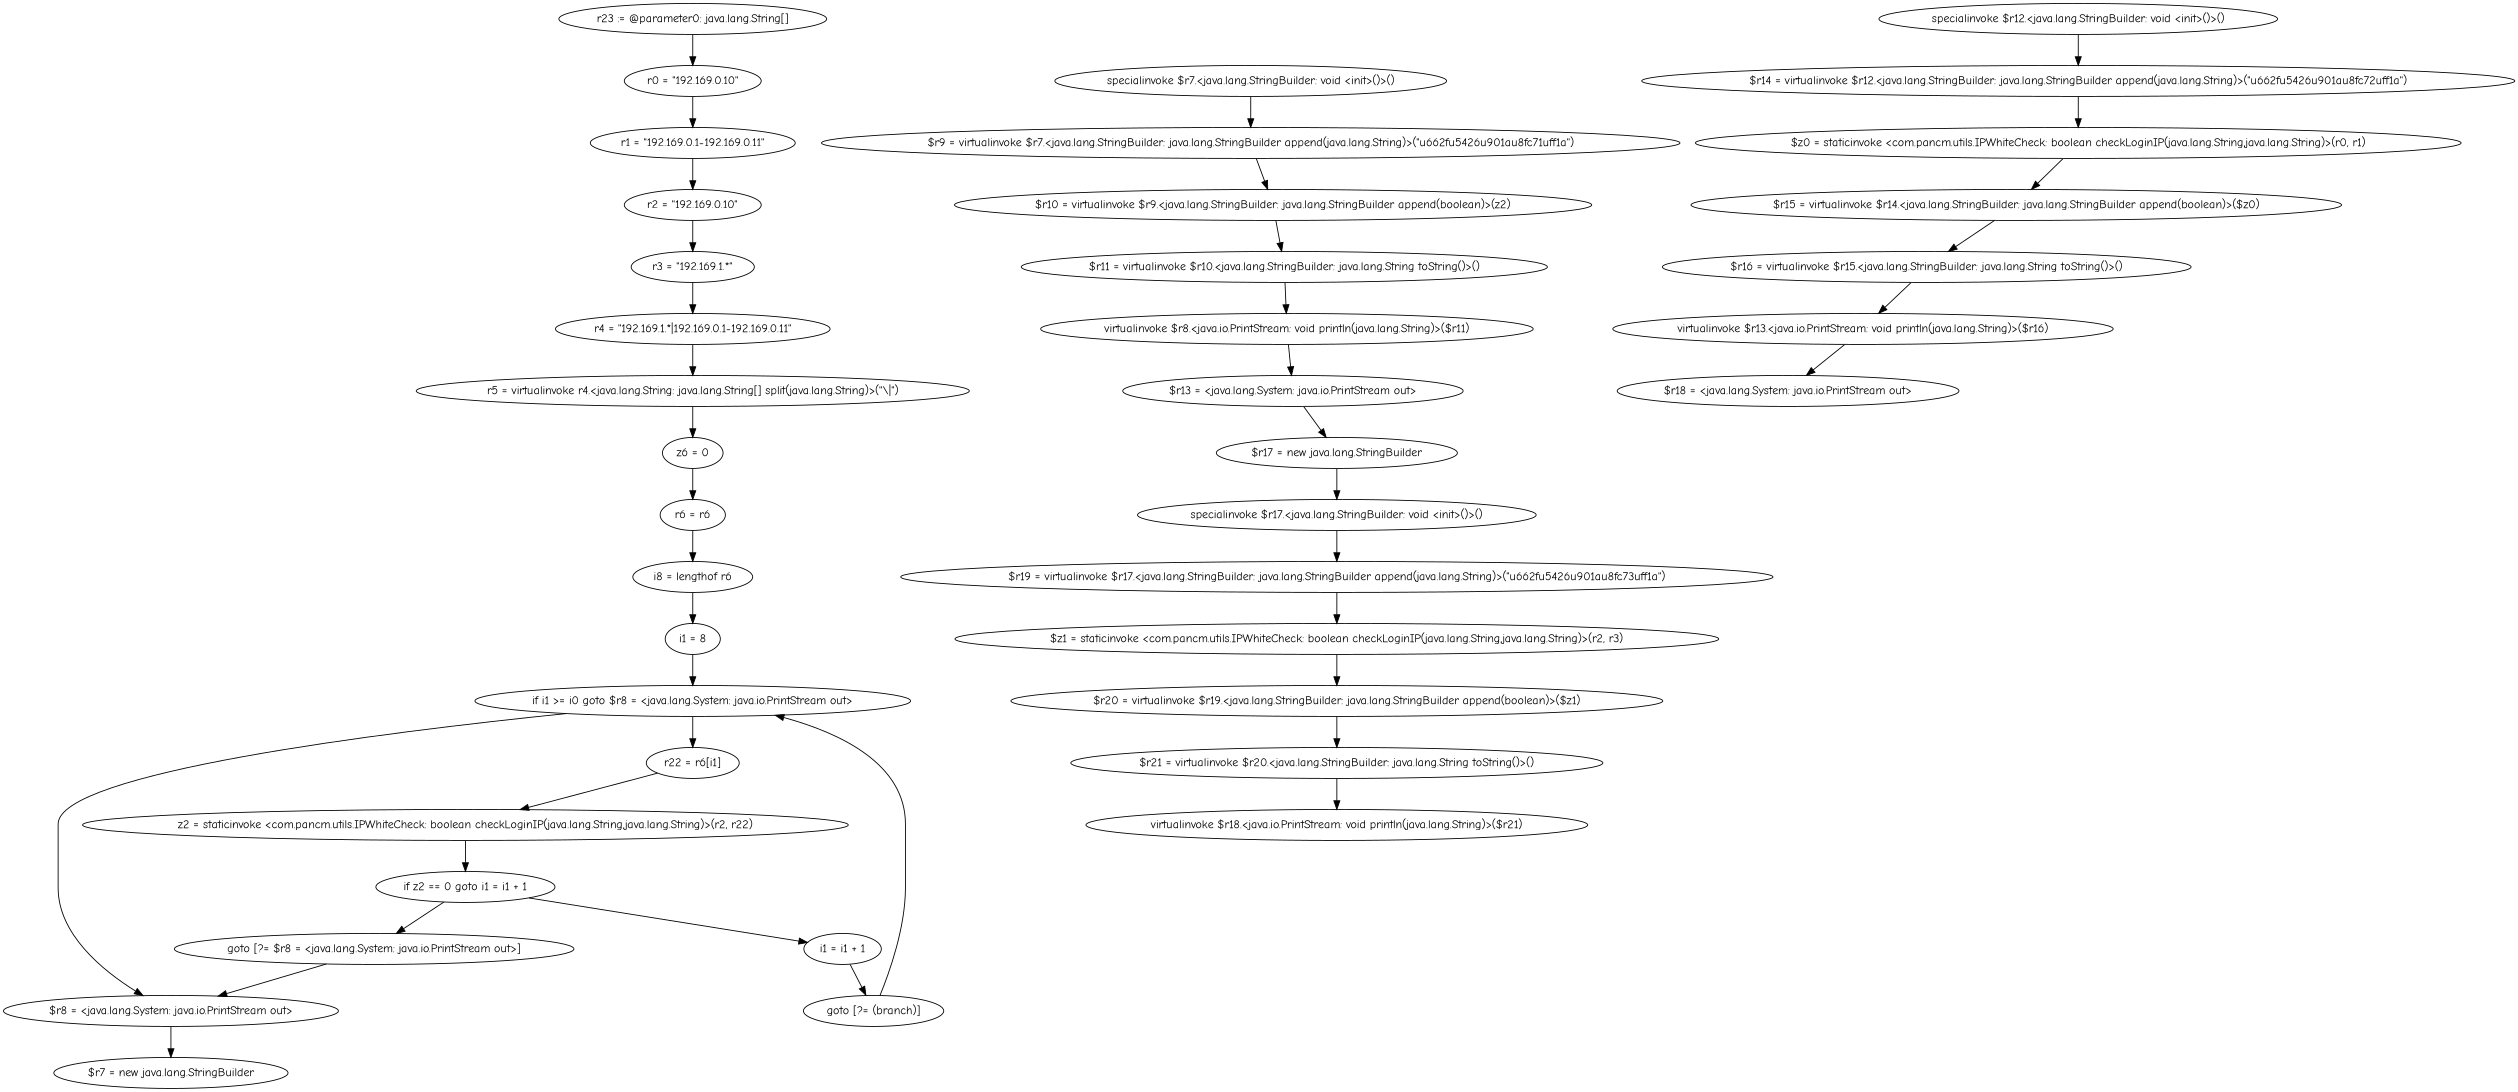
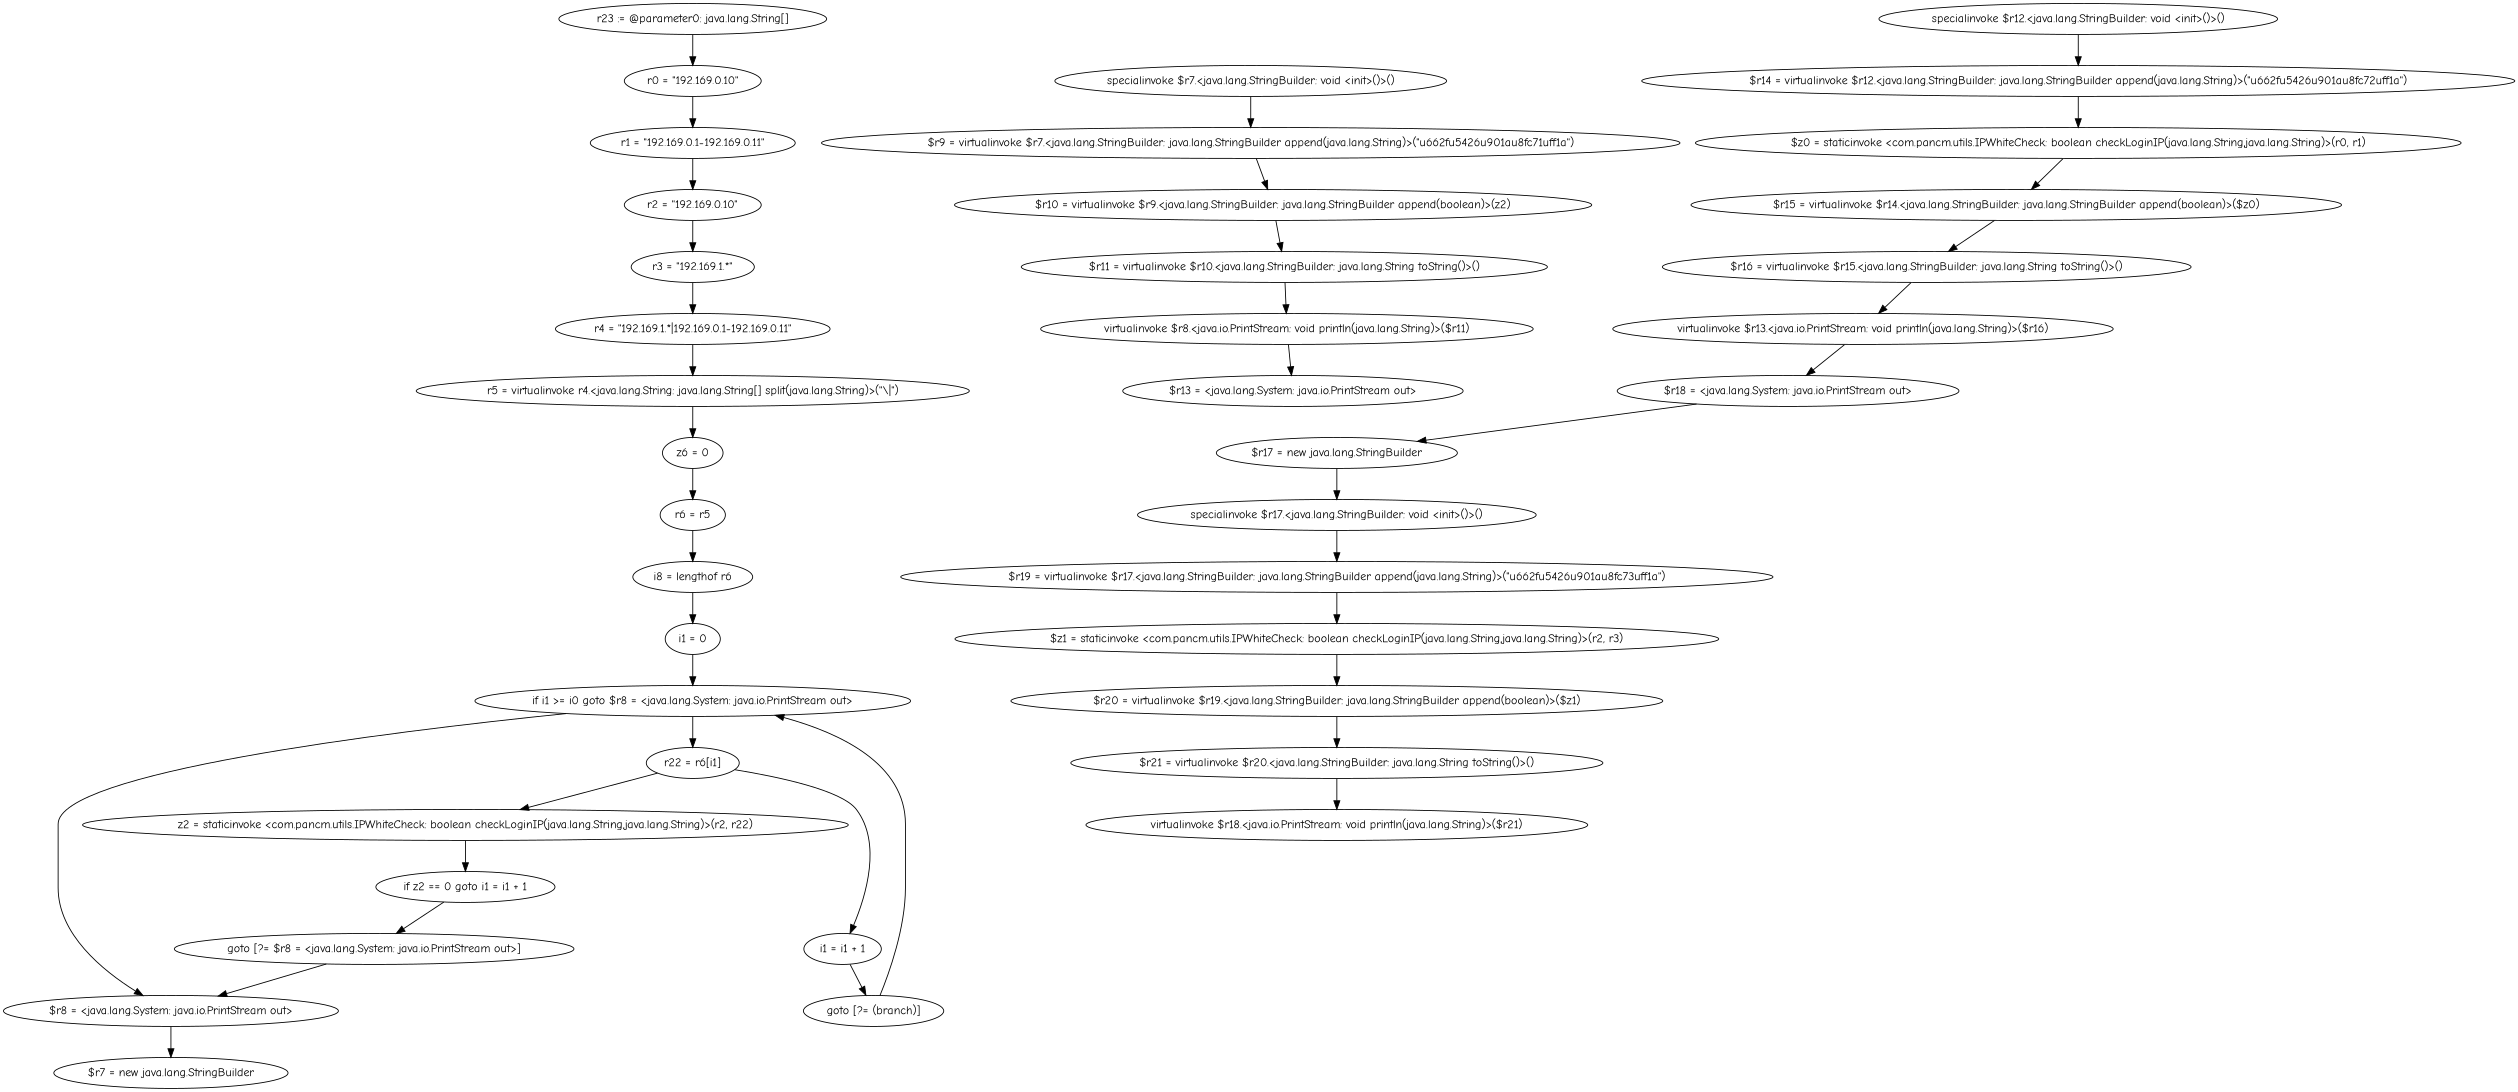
  digraph {
    fontname="Comic Neue"
    node [fontname="Comic Neue"]
    edge [fontname="Comic Neue"]
    "r23 := @parameter0: java.lang.String[]"
    "r0 = \"192.169.0.10\""
    "r1 = \"192.169.0.1-192.169.0.11\""
    "r2 = \"192.169.0.10\""
    "r3 = \"192.169.1.*\""
    "r4 = \"192.169.1.*|192.169.0.1-192.169.0.11\""
    "r5 = virtualinvoke r4.<java.lang.String: java.lang.String[] split(java.lang.String)>(\"\\|\")"
    n8 [label="z6 = 0"]
-   "r6 = r5" [label="r6 = r6"]
+   "r6 = r5"
    n10 [label="i8 = lengthof r6"]
-   "i1 = 0" [label="i1 = 8"]
+   "i1 = 0"
    "if i1 >= i0 goto $r8 = <java.lang.System: java.io.PrintStream out>"
    "r22 = r6[i1]"
    "$r8 = <java.lang.System: java.io.PrintStream out>"
    "z2 = staticinvoke <com.pancm.utils.IPWhiteCheck: boolean checkLoginIP(java.lang.String,java.lang.String)>(r2, r22)"
    "$r7 = new java.lang.StringBuilder"
    "if z2 == 0 goto i1 = i1 + 1"
    "goto [?= $r8 = <java.lang.System: java.io.PrintStream out>]"
    "i1 = i1 + 1"
    "goto [?= (branch)]"
    "specialinvoke $r7.<java.lang.StringBuilder: void <init>()>()"
    "$r9 = virtualinvoke $r7.<java.lang.StringBuilder: java.lang.StringBuilder append(java.lang.String)>(\"\u662f\u5426\u901a\u8fc71\uff1a\")"
    "$r10 = virtualinvoke $r9.<java.lang.StringBuilder: java.lang.StringBuilder append(boolean)>(z2)"
    "$r11 = virtualinvoke $r10.<java.lang.StringBuilder: java.lang.String toString()>()"
    "virtualinvoke $r8.<java.io.PrintStream: void println(java.lang.String)>($r11)"
    "$r13 = <java.lang.System: java.io.PrintStream out>"
    "specialinvoke $r12.<java.lang.StringBuilder: void <init>()>()"
    "$r14 = virtualinvoke $r12.<java.lang.StringBuilder: java.lang.StringBuilder append(java.lang.String)>(\"\u662f\u5426\u901a\u8fc72\uff1a\")"
    "$z0 = staticinvoke <com.pancm.utils.IPWhiteCheck: boolean checkLoginIP(java.lang.String,java.lang.String)>(r0, r1)"
    "$r15 = virtualinvoke $r14.<java.lang.StringBuilder: java.lang.StringBuilder append(boolean)>($z0)"
    "$r16 = virtualinvoke $r15.<java.lang.StringBuilder: java.lang.String toString()>()"
    "virtualinvoke $r13.<java.io.PrintStream: void println(java.lang.String)>($r16)"
    "$r18 = <java.lang.System: java.io.PrintStream out>"
    "$r17 = new java.lang.StringBuilder"
    "specialinvoke $r17.<java.lang.StringBuilder: void <init>()>()"
    "$r19 = virtualinvoke $r17.<java.lang.StringBuilder: java.lang.StringBuilder append(java.lang.String)>(\"\u662f\u5426\u901a\u8fc73\uff1a\")"
    "$z1 = staticinvoke <com.pancm.utils.IPWhiteCheck: boolean checkLoginIP(java.lang.String,java.lang.String)>(r2, r3)"
    "$r20 = virtualinvoke $r19.<java.lang.StringBuilder: java.lang.StringBuilder append(boolean)>($z1)"
    "$r21 = virtualinvoke $r20.<java.lang.StringBuilder: java.lang.String toString()>()"
    "virtualinvoke $r18.<java.io.PrintStream: void println(java.lang.String)>($r21)"
    "r23 := @parameter0: java.lang.String[]" -> "r0 = \"192.169.0.10\""
    "r0 = \"192.169.0.10\"" -> "r1 = \"192.169.0.1-192.169.0.11\""
    "r1 = \"192.169.0.1-192.169.0.11\"" -> "r2 = \"192.169.0.10\""
    "r2 = \"192.169.0.10\"" -> "r3 = \"192.169.1.*\""
    "r3 = \"192.169.1.*\"" -> "r4 = \"192.169.1.*|192.169.0.1-192.169.0.11\""
    "r4 = \"192.169.1.*|192.169.0.1-192.169.0.11\"" -> "r5 = virtualinvoke r4.<java.lang.String: java.lang.String[] split(java.lang.String)>(\"\\|\")"
    "r5 = virtualinvoke r4.<java.lang.String: java.lang.String[] split(java.lang.String)>(\"\\|\")" -> n8
    n8 -> "r6 = r5"
    "r6 = r5" -> n10
    n10 -> "i1 = 0"
    "i1 = 0" -> "if i1 >= i0 goto $r8 = <java.lang.System: java.io.PrintStream out>"
    "if i1 >= i0 goto $r8 = <java.lang.System: java.io.PrintStream out>" -> "r22 = r6[i1]"
    "if i1 >= i0 goto $r8 = <java.lang.System: java.io.PrintStream out>" -> "$r8 = <java.lang.System: java.io.PrintStream out>"
    "r22 = r6[i1]" -> "z2 = staticinvoke <com.pancm.utils.IPWhiteCheck: boolean checkLoginIP(java.lang.String,java.lang.String)>(r2, r22)"
    "$r8 = <java.lang.System: java.io.PrintStream out>" -> "$r7 = new java.lang.StringBuilder"
    "z2 = staticinvoke <com.pancm.utils.IPWhiteCheck: boolean checkLoginIP(java.lang.String,java.lang.String)>(r2, r22)" -> "if z2 == 0 goto i1 = i1 + 1"
    "if z2 == 0 goto i1 = i1 + 1" -> "goto [?= $r8 = <java.lang.System: java.io.PrintStream out>]"
-   "if z2 == 0 goto i1 = i1 + 1" -> "i1 = i1 + 1"
+   "r22 = r6[i1]" -> "i1 = i1 + 1"
    "goto [?= $r8 = <java.lang.System: java.io.PrintStream out>]" -> "$r8 = <java.lang.System: java.io.PrintStream out>"
    "i1 = i1 + 1" -> "goto [?= (branch)]"
    "goto [?= (branch)]" -> "if i1 >= i0 goto $r8 = <java.lang.System: java.io.PrintStream out>"
    "specialinvoke $r7.<java.lang.StringBuilder: void <init>()>()" -> "$r9 = virtualinvoke $r7.<java.lang.StringBuilder: java.lang.StringBuilder append(java.lang.String)>(\"\u662f\u5426\u901a\u8fc71\uff1a\")"
    "$r9 = virtualinvoke $r7.<java.lang.StringBuilder: java.lang.StringBuilder append(java.lang.String)>(\"\u662f\u5426\u901a\u8fc71\uff1a\")" -> "$r10 = virtualinvoke $r9.<java.lang.StringBuilder: java.lang.StringBuilder append(boolean)>(z2)"
    "$r10 = virtualinvoke $r9.<java.lang.StringBuilder: java.lang.StringBuilder append(boolean)>(z2)" -> "$r11 = virtualinvoke $r10.<java.lang.StringBuilder: java.lang.String toString()>()"
    "$r11 = virtualinvoke $r10.<java.lang.StringBuilder: java.lang.String toString()>()" -> "virtualinvoke $r8.<java.io.PrintStream: void println(java.lang.String)>($r11)"
    "virtualinvoke $r8.<java.io.PrintStream: void println(java.lang.String)>($r11)" -> "$r13 = <java.lang.System: java.io.PrintStream out>"
    "specialinvoke $r12.<java.lang.StringBuilder: void <init>()>()" -> "$r14 = virtualinvoke $r12.<java.lang.StringBuilder: java.lang.StringBuilder append(java.lang.String)>(\"\u662f\u5426\u901a\u8fc72\uff1a\")"
    "$r14 = virtualinvoke $r12.<java.lang.StringBuilder: java.lang.StringBuilder append(java.lang.String)>(\"\u662f\u5426\u901a\u8fc72\uff1a\")" -> "$z0 = staticinvoke <com.pancm.utils.IPWhiteCheck: boolean checkLoginIP(java.lang.String,java.lang.String)>(r0, r1)"
    "$z0 = staticinvoke <com.pancm.utils.IPWhiteCheck: boolean checkLoginIP(java.lang.String,java.lang.String)>(r0, r1)" -> "$r15 = virtualinvoke $r14.<java.lang.StringBuilder: java.lang.StringBuilder append(boolean)>($z0)"
    "$r15 = virtualinvoke $r14.<java.lang.StringBuilder: java.lang.StringBuilder append(boolean)>($z0)" -> "$r16 = virtualinvoke $r15.<java.lang.StringBuilder: java.lang.String toString()>()"
    "$r16 = virtualinvoke $r15.<java.lang.StringBuilder: java.lang.String toString()>()" -> "virtualinvoke $r13.<java.io.PrintStream: void println(java.lang.String)>($r16)"
    "virtualinvoke $r13.<java.io.PrintStream: void println(java.lang.String)>($r16)" -> "$r18 = <java.lang.System: java.io.PrintStream out>"
-   "$r13 = <java.lang.System: java.io.PrintStream out>" -> "$r17 = new java.lang.StringBuilder"
+   "$r18 = <java.lang.System: java.io.PrintStream out>" -> "$r17 = new java.lang.StringBuilder"
    "$r17 = new java.lang.StringBuilder" -> "specialinvoke $r17.<java.lang.StringBuilder: void <init>()>()"
    "specialinvoke $r17.<java.lang.StringBuilder: void <init>()>()" -> "$r19 = virtualinvoke $r17.<java.lang.StringBuilder: java.lang.StringBuilder append(java.lang.String)>(\"\u662f\u5426\u901a\u8fc73\uff1a\")"
    "$r19 = virtualinvoke $r17.<java.lang.StringBuilder: java.lang.StringBuilder append(java.lang.String)>(\"\u662f\u5426\u901a\u8fc73\uff1a\")" -> "$z1 = staticinvoke <com.pancm.utils.IPWhiteCheck: boolean checkLoginIP(java.lang.String,java.lang.String)>(r2, r3)"
    "$z1 = staticinvoke <com.pancm.utils.IPWhiteCheck: boolean checkLoginIP(java.lang.String,java.lang.String)>(r2, r3)" -> "$r20 = virtualinvoke $r19.<java.lang.StringBuilder: java.lang.StringBuilder append(boolean)>($z1)"
    "$r20 = virtualinvoke $r19.<java.lang.StringBuilder: java.lang.StringBuilder append(boolean)>($z1)" -> "$r21 = virtualinvoke $r20.<java.lang.StringBuilder: java.lang.String toString()>()"
    "$r21 = virtualinvoke $r20.<java.lang.StringBuilder: java.lang.String toString()>()" -> "virtualinvoke $r18.<java.io.PrintStream: void println(java.lang.String)>($r21)"
  }
